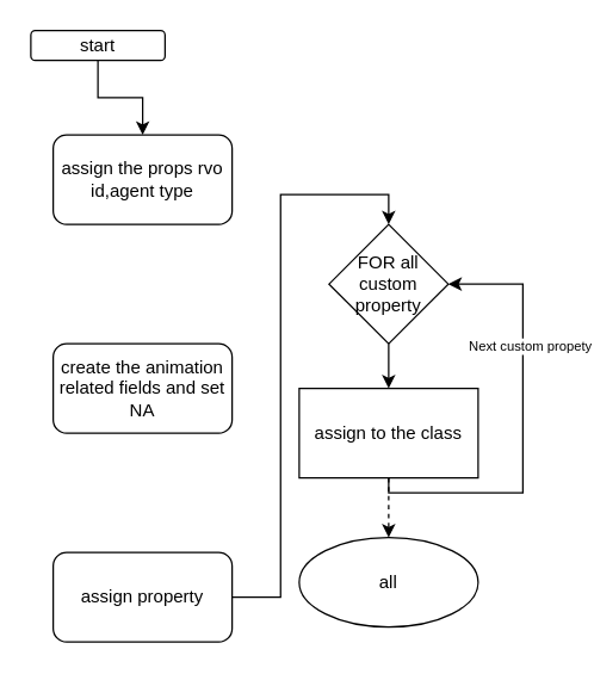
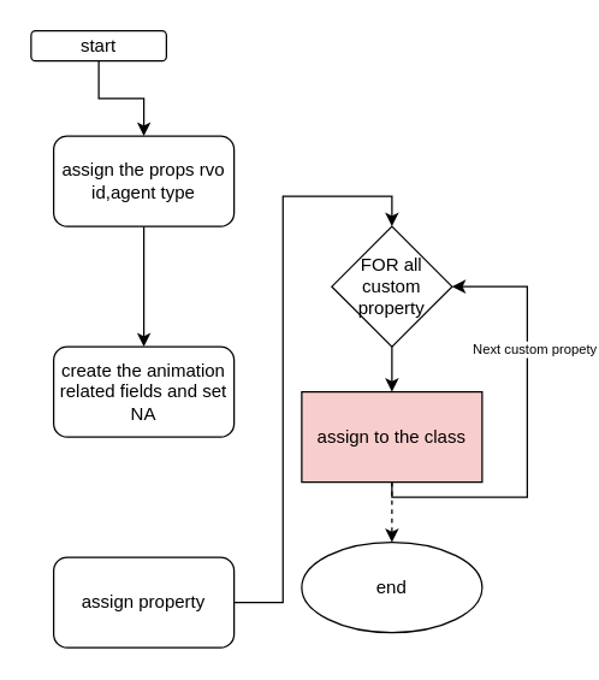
  <mxCell id="0" />
  <mxCell id="1" parent="0" />
  <mxCell id="2" value="" style="edgeStyle=orthogonalEdgeStyle;rounded=0;orthogonalLoop=1;jettySize=auto;html=1;" parent="1" source="3" target="5" edge="1"><mxGeometry relative="1" as="geometry" /></mxCell>
  <mxCell id="3" value="start" style="rounded=1;whiteSpace=wrap;html=1;" parent="1" vertex="1"><mxGeometry x="20" y="20" width="90" height="20" as="geometry" /></mxCell>
+ <mxCell id="4" style="edgeStyle=orthogonalEdgeStyle;rounded=0;orthogonalLoop=1;jettySize=auto;html=1;entryX=0.5;entryY=0;entryDx=0;entryDy=0;" edge="1" parent="1" source="5" target="6"><mxGeometry relative="1" as="geometry" /></mxCell>
  <mxCell id="5" value="assign the props rvo id,agent type" style="whiteSpace=wrap;html=1;rounded=1;" parent="1" vertex="1"><mxGeometry x="35" y="90" width="120" height="60" as="geometry" /></mxCell>
  <mxCell id="6" value="create the animation related fields and set NA" style="whiteSpace=wrap;html=1;rounded=1;" parent="1" vertex="1"><mxGeometry x="35" y="230" width="120" height="60" as="geometry" /></mxCell>
  <mxCell id="7" style="edgeStyle=orthogonalEdgeStyle;rounded=0;orthogonalLoop=1;jettySize=auto;html=1;entryX=0.5;entryY=0;entryDx=0;entryDy=0;" parent="1" source="8" target="10" edge="1"><mxGeometry relative="1" as="geometry" /></mxCell>
  <mxCell id="8" value="assign property" style="whiteSpace=wrap;html=1;rounded=1;" parent="1" vertex="1"><mxGeometry x="35" y="370" width="120" height="60" as="geometry" /></mxCell>
  <mxCell id="9" value="" style="edgeStyle=orthogonalEdgeStyle;rounded=0;orthogonalLoop=1;jettySize=auto;html=1;fontSize=9;" parent="1" source="10" target="14" edge="1"><mxGeometry relative="1" as="geometry" /></mxCell>
  <mxCell id="10" value="FOR all custom property" style="rhombus;whiteSpace=wrap;html=1;" parent="1" vertex="1"><mxGeometry x="220" y="150" width="80" height="80" as="geometry" /></mxCell>
  <mxCell id="11" style="edgeStyle=orthogonalEdgeStyle;rounded=0;orthogonalLoop=1;jettySize=auto;html=1;entryX=1;entryY=0.5;entryDx=0;entryDy=0;fontSize=9;" parent="1" source="14" target="10" edge="1"><mxGeometry relative="1" as="geometry"><Array as="points"><mxPoint x="260" y="330" /><mxPoint x="350" y="330" /><mxPoint x="350" y="190" /></Array></mxGeometry></mxCell>
  <mxCell id="12" value="Next custom propety" style="edgeLabel;html=1;align=center;verticalAlign=middle;resizable=0;points=[];fontSize=9;" parent="11" vertex="1" connectable="0"><mxGeometry x="0.372" y="-4" relative="1" as="geometry"><mxPoint as="offset" /></mxGeometry></mxCell>
  <mxCell id="13" value="" style="edgeStyle=orthogonalEdgeStyle;rounded=0;orthogonalLoop=1;jettySize=auto;html=1;fontSize=9;dashed=1;" parent="1" source="14" target="15" edge="1"><mxGeometry relative="1" as="geometry" /></mxCell>
- <mxCell id="14" value="assign to the class" style="whiteSpace=wrap;html=1;" parent="1" vertex="1"><mxGeometry x="200" y="260" width="120" height="60" as="geometry" /></mxCell>
- <mxCell id="15" value="all" style="ellipse;whiteSpace=wrap;html=1;" parent="1" vertex="1"><mxGeometry x="200" y="360" width="120" height="60" as="geometry" /></mxCell>
+ <mxCell id="14" value="assign to the class" style="whiteSpace=wrap;html=1;fillColor=#f8cecc;" parent="1" vertex="1"><mxGeometry x="200" y="260" width="120" height="60" as="geometry" /></mxCell>
+ <mxCell id="15" value="end" style="ellipse;whiteSpace=wrap;html=1;" parent="1" vertex="1"><mxGeometry x="200" y="360" width="120" height="60" as="geometry" /></mxCell>
